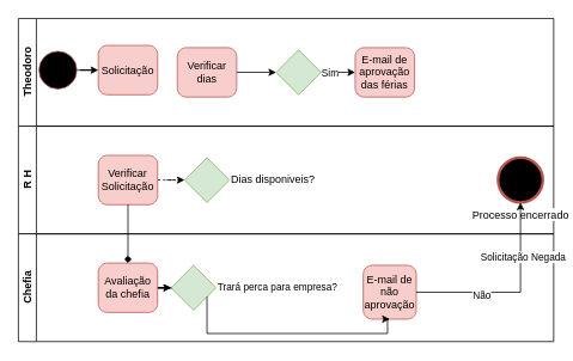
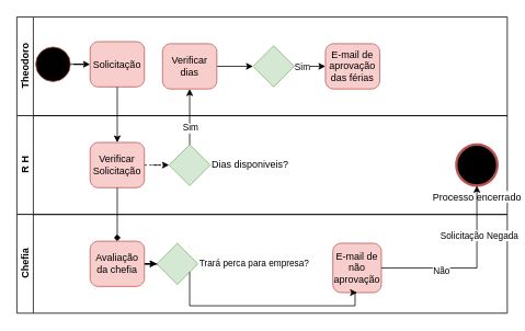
  <mxCell id="0" />
  <mxCell id="1" parent="0" />
  <mxCell id="2" value="Theodoro" style="swimlane;html=1;startSize=20;horizontal=0;" vertex="1" parent="1"><mxGeometry x="20" y="20" width="596" height="120" as="geometry" /></mxCell>
  <mxCell id="3" style="edgeStyle=orthogonalEdgeStyle;rounded=0;orthogonalLoop=1;jettySize=auto;html=1;" edge="1" parent="2" source="4" target="5"><mxGeometry relative="1" as="geometry" /></mxCell>
  <mxCell id="4" value="" style="points=[[0.145,0.145,0],[0.5,0,0],[0.855,0.145,0],[1,0.5,0],[0.855,0.855,0],[0.5,1,0],[0.145,0.855,0],[0,0.5,0]];shape=mxgraph.bpmn.event;html=1;verticalLabelPosition=bottom;labelBackgroundColor=#ffffff;verticalAlign=top;align=center;perimeter=ellipsePerimeter;outlineConnect=0;aspect=fixed;outline=standard;symbol=general;fillColor=#000000;strokeColor=#b85450;" vertex="1" parent="2"><mxGeometry x="23" y="36.5" width="42" height="42" as="geometry" /></mxCell>
  <mxCell id="5" value="Solicitação" style="points=[[0.25,0,0],[0.5,0,0],[0.75,0,0],[1,0.25,0],[1,0.5,0],[1,0.75,0],[0.75,1,0],[0.5,1,0],[0.25,1,0],[0,0.75,0],[0,0.5,0],[0,0.25,0]];shape=mxgraph.bpmn.task;whiteSpace=wrap;rectStyle=rounded;size=10;html=1;container=1;expand=0;collapsible=0;taskMarker=abstract;fillColor=#f8cecc;strokeColor=#b85450;" vertex="1" parent="2"><mxGeometry x="89" y="30" width="66" height="55" as="geometry" /></mxCell>
  <mxCell id="6" style="edgeStyle=orthogonalEdgeStyle;rounded=0;orthogonalLoop=1;jettySize=auto;html=1;" edge="1" parent="2" source="7" target="10"><mxGeometry relative="1" as="geometry" /></mxCell>
  <mxCell id="7" value="Verificar dias" style="points=[[0.25,0,0],[0.5,0,0],[0.75,0,0],[1,0.25,0],[1,0.5,0],[1,0.75,0],[0.75,1,0],[0.5,1,0],[0.25,1,0],[0,0.75,0],[0,0.5,0],[0,0.25,0]];shape=mxgraph.bpmn.task;whiteSpace=wrap;rectStyle=rounded;size=10;html=1;container=1;expand=0;collapsible=0;taskMarker=abstract;fillColor=#f8cecc;strokeColor=#b85450;" vertex="1" parent="2"><mxGeometry x="177" y="32.5" width="66" height="55" as="geometry" /></mxCell>
  <mxCell id="8" style="edgeStyle=orthogonalEdgeStyle;rounded=0;orthogonalLoop=1;jettySize=auto;html=1;" edge="1" parent="2" source="10" target="11"><mxGeometry relative="1" as="geometry" /></mxCell>
  <mxCell id="9" value="Sim" style="edgeLabel;html=1;align=center;verticalAlign=middle;resizable=0;points=[];" vertex="1" connectable="0" parent="8"><mxGeometry x="-0.566" relative="1" as="geometry"><mxPoint as="offset" /></mxGeometry></mxCell>
  <mxCell id="10" value="&lt;div&gt;&lt;br&gt;&lt;/div&gt;" style="points=[[0.25,0.25,0],[0.5,0,0],[0.75,0.25,0],[1,0.5,0],[0.75,0.75,0],[0.5,1,0],[0.25,0.75,0],[0,0.5,0]];shape=mxgraph.bpmn.gateway2;html=1;verticalLabelPosition=bottom;labelBackgroundColor=#ffffff;verticalAlign=top;align=center;perimeter=rhombusPerimeter;outlineConnect=0;outline=none;symbol=none;fillColor=#d5e8d4;strokeColor=#82b366;labelPosition=center;" vertex="1" parent="2"><mxGeometry x="287" y="35" width="50" height="50" as="geometry" /></mxCell>
  <mxCell id="11" value="E-mail de aprovação das férias" style="points=[[0.25,0,0],[0.5,0,0],[0.75,0,0],[1,0.25,0],[1,0.5,0],[1,0.75,0],[0.75,1,0],[0.5,1,0],[0.25,1,0],[0,0.75,0],[0,0.5,0],[0,0.25,0]];shape=mxgraph.bpmn.task;whiteSpace=wrap;rectStyle=rounded;size=10;html=1;container=1;expand=0;collapsible=0;taskMarker=abstract;fillColor=#f8cecc;strokeColor=#b85450;" vertex="1" parent="2"><mxGeometry x="375" y="32.5" width="66" height="55" as="geometry" /></mxCell>
  <mxCell id="12" value="R H" style="swimlane;html=1;startSize=20;horizontal=0;" vertex="1" parent="1"><mxGeometry x="20" y="140" width="596" height="120" as="geometry" /></mxCell>
  <mxCell id="13" style="edgeStyle=orthogonalEdgeStyle;rounded=0;orthogonalLoop=1;jettySize=auto;html=1;dashed=1;" edge="1" parent="12" source="14" target="15"><mxGeometry relative="1" as="geometry" /></mxCell>
  <mxCell id="14" value="Verificar Solicitação" style="points=[[0.25,0,0],[0.5,0,0],[0.75,0,0],[1,0.25,0],[1,0.5,0],[1,0.75,0],[0.75,1,0],[0.5,1,0],[0.25,1,0],[0,0.75,0],[0,0.5,0],[0,0.25,0]];shape=mxgraph.bpmn.task;whiteSpace=wrap;rectStyle=rounded;size=10;html=1;container=1;expand=0;collapsible=0;taskMarker=abstract;fillColor=#f8cecc;strokeColor=#b85450;" vertex="1" parent="12"><mxGeometry x="89" y="32.5" width="66" height="55" as="geometry" /></mxCell>
  <mxCell id="15" value="Dias disponiveis?" style="points=[[0.25,0.25,0],[0.5,0,0],[0.75,0.25,0],[1,0.5,0],[0.75,0.75,0],[0.5,1,0],[0.25,0.75,0],[0,0.5,0]];shape=mxgraph.bpmn.gateway2;html=1;verticalLabelPosition=middle;labelBackgroundColor=#ffffff;verticalAlign=middle;align=left;perimeter=rhombusPerimeter;outlineConnect=0;outline=none;symbol=none;fillColor=#d5e8d4;strokeColor=#82b366;labelPosition=right;" vertex="1" parent="12"><mxGeometry x="185" y="35" width="50" height="50" as="geometry" /></mxCell>
  <mxCell id="16" value="Processo encerrado" style="points=[[0.145,0.145,0],[0.5,0,0],[0.855,0.145,0],[1,0.5,0],[0.855,0.855,0],[0.5,1,0],[0.145,0.855,0],[0,0.5,0]];shape=mxgraph.bpmn.event;html=1;verticalLabelPosition=bottom;labelBackgroundColor=#ffffff;verticalAlign=top;align=center;perimeter=ellipsePerimeter;outlineConnect=0;aspect=fixed;outline=end;symbol=terminate2;fillColor=#000000;strokeColor=#b85450;" vertex="1" parent="12"><mxGeometry x="534" y="35" width="50" height="50" as="geometry" /></mxCell>
+ <mxCell id="17" style="edgeStyle=orthogonalEdgeStyle;rounded=0;orthogonalLoop=1;jettySize=auto;html=1;" edge="1" parent="1" source="5" target="14"><mxGeometry relative="1" as="geometry" /></mxCell>
+ <mxCell id="18" style="edgeStyle=orthogonalEdgeStyle;rounded=0;orthogonalLoop=1;jettySize=auto;html=1;" edge="1" parent="1" source="15" target="7"><mxGeometry relative="1" as="geometry" /></mxCell>
+ <mxCell id="19" value="Sim" style="edgeLabel;html=1;align=center;verticalAlign=middle;resizable=0;points=[];" vertex="1" connectable="0" parent="18"><mxGeometry x="-0.373" relative="1" as="geometry"><mxPoint as="offset" /></mxGeometry></mxCell>
  <mxCell id="20" value="Chefia" style="swimlane;html=1;startSize=20;horizontal=0;" vertex="1" parent="1"><mxGeometry x="20" y="260" width="596" height="120" as="geometry" /></mxCell>
  <mxCell id="21" style="edgeStyle=orthogonalEdgeStyle;rounded=0;orthogonalLoop=1;jettySize=auto;html=1;" edge="1" parent="20" source="23" target="24"><mxGeometry relative="1" as="geometry" /></mxCell>
  <mxCell id="22" value="" style="edgeStyle=orthogonalEdgeStyle;rounded=0;orthogonalLoop=1;jettySize=auto;html=1;" edge="1" parent="20" source="23" target="24"><mxGeometry relative="1" as="geometry" /></mxCell>
  <mxCell id="23" value="Avaliação da chefia" style="points=[[0.25,0,0],[0.5,0,0],[0.75,0,0],[1,0.25,0],[1,0.5,0],[1,0.75,0],[0.75,1,0],[0.5,1,0],[0.25,1,0],[0,0.75,0],[0,0.5,0],[0,0.25,0]];shape=mxgraph.bpmn.task;whiteSpace=wrap;rectStyle=rounded;size=10;html=1;container=1;expand=0;collapsible=0;taskMarker=abstract;fillColor=#f8cecc;strokeColor=#b85450;" vertex="1" parent="20"><mxGeometry x="89" y="32.5" width="66" height="55" as="geometry" /></mxCell>
  <mxCell id="24" value="&lt;font style=&quot;font-size: 11px;&quot;&gt;Trará perca para empresa?&lt;/font&gt;" style="points=[[0.25,0.25,0],[0.5,0,0],[0.75,0.25,0],[1,0.5,0],[0.75,0.75,0],[0.5,1,0],[0.25,0.75,0],[0,0.5,0]];shape=mxgraph.bpmn.gateway2;html=1;verticalLabelPosition=middle;labelBackgroundColor=#ffffff;verticalAlign=middle;align=left;perimeter=rhombusPerimeter;outlineConnect=0;outline=none;symbol=none;fillColor=#d5e8d4;strokeColor=#82b366;labelPosition=right;" vertex="1" parent="20"><mxGeometry x="170" y="35" width="50" height="50" as="geometry" /></mxCell>
  <mxCell id="25" value="E-mail de não aprovação" style="points=[[0.25,0,0],[0.5,0,0],[0.75,0,0],[1,0.25,0],[1,0.5,0],[1,0.75,0],[0.75,1,0],[0.5,1,0],[0.25,1,0],[0,0.75,0],[0,0.5,0],[0,0.25,0]];shape=mxgraph.bpmn.task;whiteSpace=wrap;rectStyle=rounded;size=10;html=1;container=1;expand=0;collapsible=0;taskMarker=abstract;fillColor=#f8cecc;strokeColor=#b85450;" vertex="1" parent="20"><mxGeometry x="384" y="35" width="59" height="60" as="geometry" /></mxCell>
  <mxCell id="26" style="edgeStyle=orthogonalEdgeStyle;rounded=0;orthogonalLoop=1;jettySize=auto;html=1;entryX=0.5;entryY=1;entryDx=0;entryDy=0;entryPerimeter=0;" edge="1" parent="20" source="24" target="25"><mxGeometry relative="1" as="geometry"><Array as="points"><mxPoint x="210" y="111" /><mxPoint x="411" y="111" /><mxPoint x="411" y="95" /></Array></mxGeometry></mxCell>
  <mxCell id="27" style="edgeStyle=orthogonalEdgeStyle;rounded=0;orthogonalLoop=1;jettySize=auto;html=1;endArrow=diamond;" edge="1" parent="1" source="14" target="23"><mxGeometry relative="1" as="geometry" /></mxCell>
  <mxCell id="28" style="edgeStyle=orthogonalEdgeStyle;rounded=0;orthogonalLoop=1;jettySize=auto;html=1;" edge="1" parent="1" source="25" target="16"><mxGeometry relative="1" as="geometry"><mxPoint x="538" y="317.5" as="targetPoint" /></mxGeometry></mxCell>
  <mxCell id="29" value="Não" style="edgeLabel;html=1;align=center;verticalAlign=middle;resizable=0;points=[];" vertex="1" connectable="0" parent="28"><mxGeometry x="-0.33" y="-2" relative="1" as="geometry"><mxPoint y="1" as="offset" /></mxGeometry></mxCell>
  <mxCell id="30" value="Solicitação Negada" style="edgeLabel;html=1;align=center;verticalAlign=middle;resizable=0;points=[];" vertex="1" connectable="0" parent="28"><mxGeometry x="0.443" y="-2" relative="1" as="geometry"><mxPoint as="offset" /></mxGeometry></mxCell>
